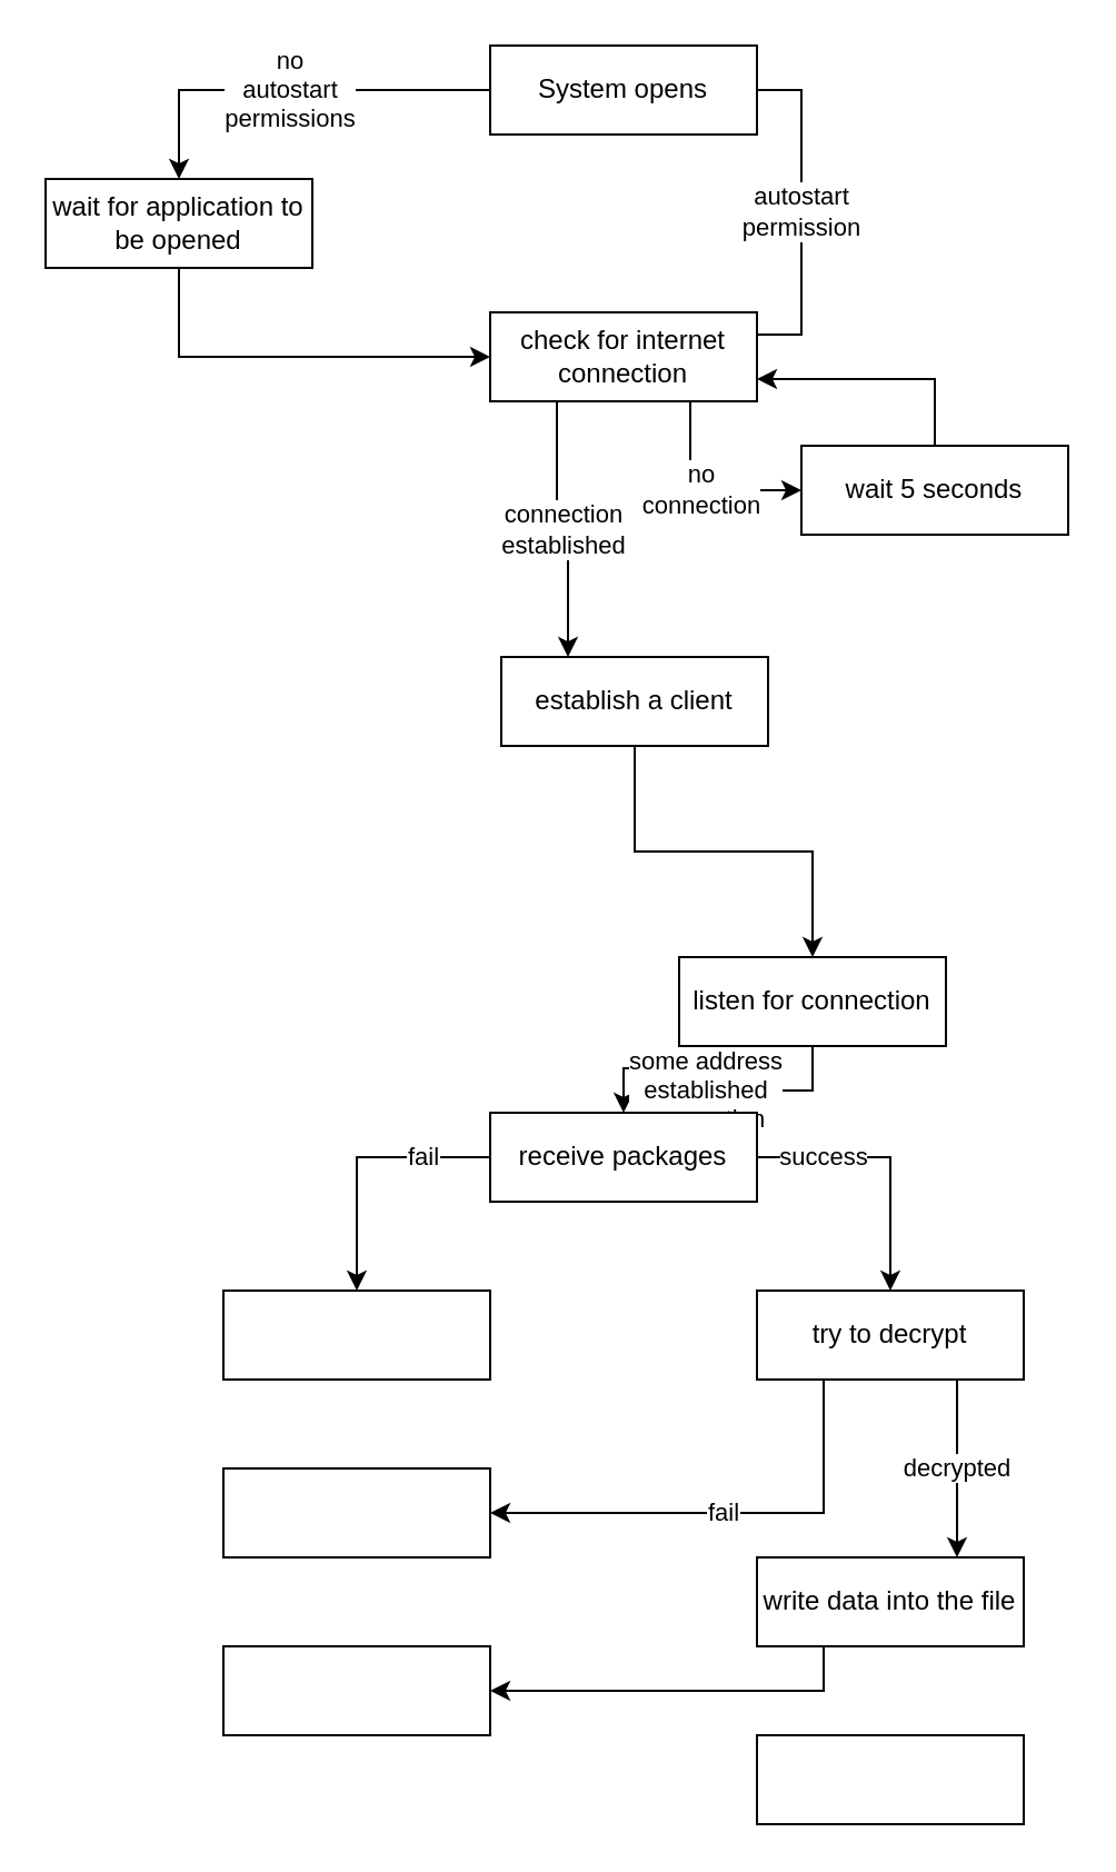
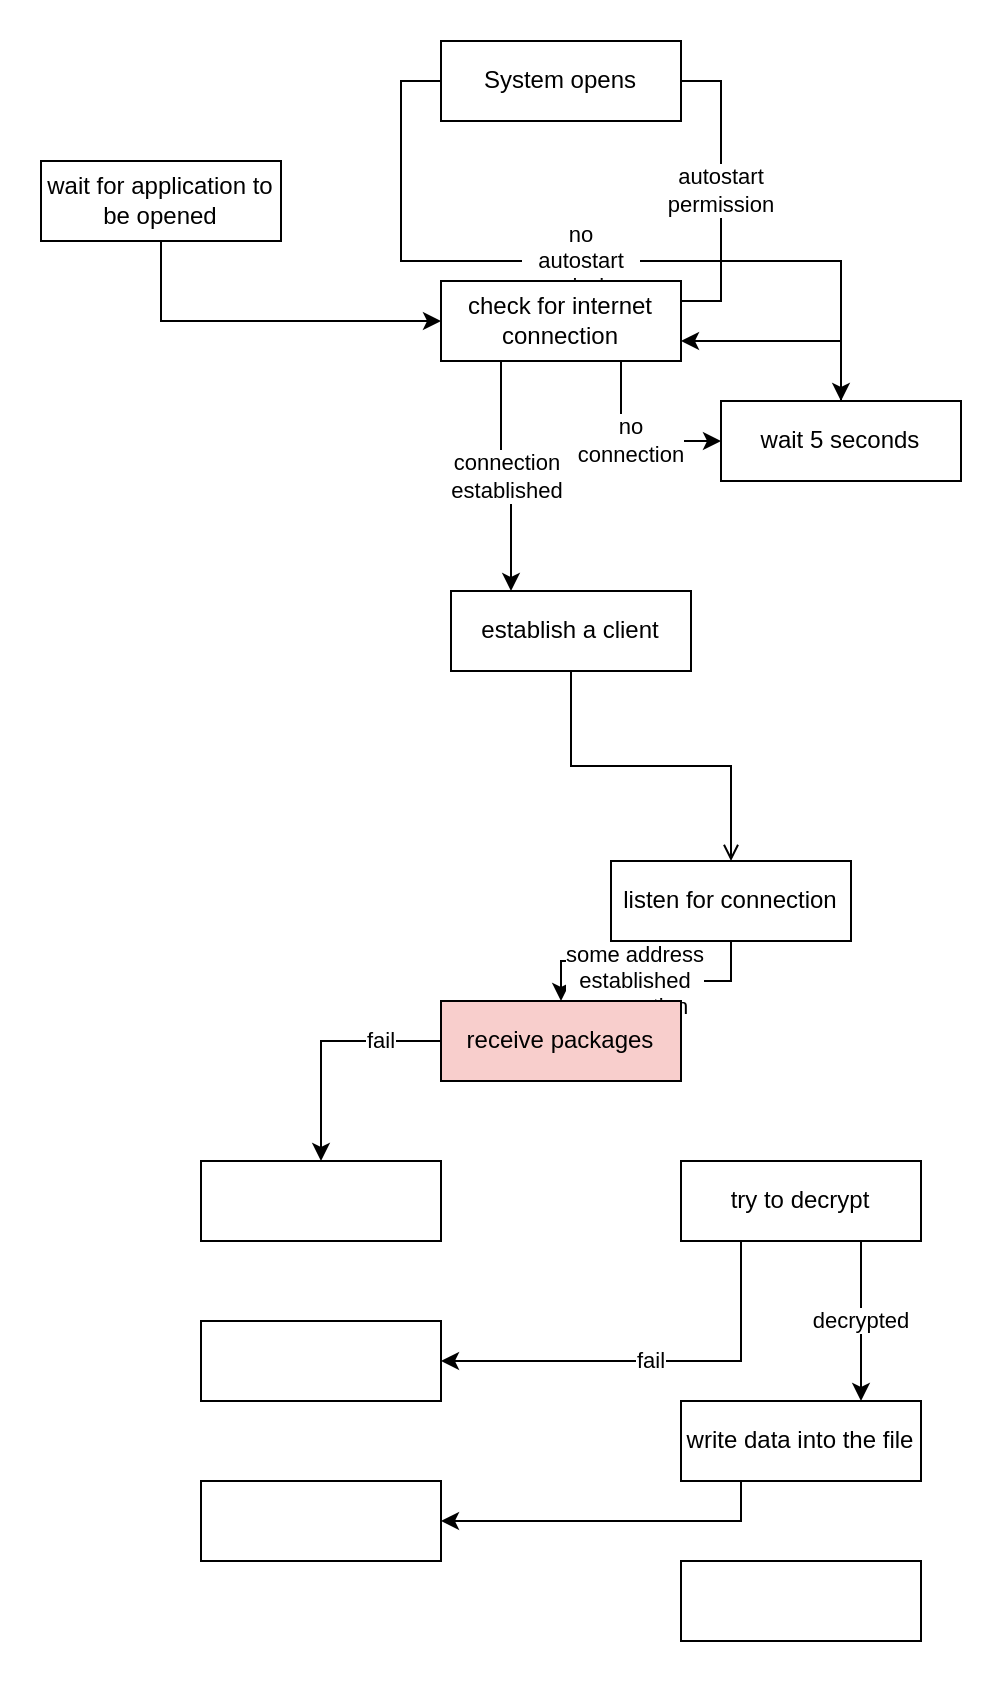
  <mxCell id="0" />
  <mxCell id="1" parent="0" />
  <mxCell id="2" value="autostart&lt;div&gt;permission&lt;/div&gt;" style="edgeStyle=orthogonalEdgeStyle;rounded=0;orthogonalLoop=1;jettySize=auto;html=1;exitX=1;exitY=0.5;exitDx=0;exitDy=0;entryX=1;entryY=0.25;entryDx=0;entryDy=0;endArrow=none;" edge="1" parent="1" source="4" target="9"><mxGeometry relative="1" as="geometry" /></mxCell>
- <mxCell id="3" value="no&lt;div&gt;autostart&lt;/div&gt;&lt;div&gt;permissions&lt;/div&gt;" style="edgeStyle=orthogonalEdgeStyle;rounded=0;orthogonalLoop=1;jettySize=auto;html=1;exitX=0;exitY=0.5;exitDx=0;exitDy=0;entryX=0.5;entryY=0;entryDx=0;entryDy=0;" edge="1" parent="1" source="4" target="6"><mxGeometry relative="1" as="geometry" /></mxCell>
+ <mxCell id="3" value="no&lt;div&gt;autostart&lt;/div&gt;&lt;div&gt;permissions&lt;/div&gt;" style="edgeStyle=orthogonalEdgeStyle;rounded=0;orthogonalLoop=1;jettySize=auto;html=1;exitX=0;exitY=0.5;exitDx=0;exitDy=0;" edge="1" parent="1" source="4" target="13"><mxGeometry relative="1" as="geometry" /></mxCell>
  <mxCell id="4" value="System opens" style="rounded=0;whiteSpace=wrap;html=1;" vertex="1" parent="1"><mxGeometry x="220" y="20" width="120" height="40" as="geometry" /></mxCell>
  <mxCell id="5" style="edgeStyle=orthogonalEdgeStyle;rounded=0;orthogonalLoop=1;jettySize=auto;html=1;exitX=0.5;exitY=1;exitDx=0;exitDy=0;entryX=0;entryY=0.5;entryDx=0;entryDy=0;" edge="1" parent="1" source="6" target="9"><mxGeometry relative="1" as="geometry" /></mxCell>
  <mxCell id="6" value="wait for application to be opened" style="rounded=0;whiteSpace=wrap;html=1;" vertex="1" parent="1"><mxGeometry x="20" y="80" width="120" height="40" as="geometry" /></mxCell>
  <mxCell id="7" value="connection&lt;div&gt;established&lt;/div&gt;" style="edgeStyle=orthogonalEdgeStyle;rounded=0;orthogonalLoop=1;jettySize=auto;html=1;exitX=0.25;exitY=1;exitDx=0;exitDy=0;entryX=0.25;entryY=0;entryDx=0;entryDy=0;" edge="1" parent="1" source="9" target="11"><mxGeometry relative="1" as="geometry" /></mxCell>
  <mxCell id="8" value="no&lt;div&gt;connection&lt;/div&gt;" style="edgeStyle=orthogonalEdgeStyle;rounded=0;orthogonalLoop=1;jettySize=auto;html=1;exitX=0.75;exitY=1;exitDx=0;exitDy=0;entryX=0;entryY=0.5;entryDx=0;entryDy=0;" edge="1" parent="1" source="9" target="13"><mxGeometry relative="1" as="geometry" /></mxCell>
  <mxCell id="9" value="check for internet connection" style="rounded=0;whiteSpace=wrap;html=1;" vertex="1" parent="1"><mxGeometry x="220" y="140" width="120" height="40" as="geometry" /></mxCell>
- <mxCell id="10" style="edgeStyle=orthogonalEdgeStyle;rounded=0;orthogonalLoop=1;jettySize=auto;html=1;exitX=0.5;exitY=1;exitDx=0;exitDy=0;entryX=0.5;entryY=0;entryDx=0;entryDy=0;" edge="1" parent="1" source="11" target="15"><mxGeometry relative="1" as="geometry" /></mxCell>
+ <mxCell id="10" style="edgeStyle=orthogonalEdgeStyle;rounded=0;orthogonalLoop=1;jettySize=auto;html=1;exitX=0.5;exitY=1;exitDx=0;exitDy=0;entryX=0.5;entryY=0;entryDx=0;entryDy=0;endArrow=open;" edge="1" parent="1" source="11" target="15"><mxGeometry relative="1" as="geometry" /></mxCell>
  <mxCell id="11" value="establish a client" style="rounded=0;whiteSpace=wrap;html=1;" vertex="1" parent="1"><mxGeometry x="225" y="295" width="120" height="40" as="geometry" /></mxCell>
  <mxCell id="12" style="edgeStyle=orthogonalEdgeStyle;rounded=0;orthogonalLoop=1;jettySize=auto;html=1;exitX=0.5;exitY=0;exitDx=0;exitDy=0;entryX=1;entryY=0.75;entryDx=0;entryDy=0;" edge="1" parent="1" source="13" target="9"><mxGeometry relative="1" as="geometry" /></mxCell>
  <mxCell id="13" value="wait 5 seconds" style="rounded=0;whiteSpace=wrap;html=1;" vertex="1" parent="1"><mxGeometry x="360" y="200" width="120" height="40" as="geometry" /></mxCell>
  <mxCell id="14" value="some address&lt;div&gt;established&lt;/div&gt;&lt;div&gt;connection&lt;/div&gt;" style="edgeStyle=orthogonalEdgeStyle;rounded=0;orthogonalLoop=1;jettySize=auto;html=1;exitX=0.5;exitY=1;exitDx=0;exitDy=0;entryX=0.5;entryY=0;entryDx=0;entryDy=0;" edge="1" parent="1" source="15" target="18"><mxGeometry relative="1" as="geometry" /></mxCell>
  <mxCell id="15" value="listen for connection" style="rounded=0;whiteSpace=wrap;html=1;" vertex="1" parent="1"><mxGeometry x="305" y="430" width="120" height="40" as="geometry" /></mxCell>
- <mxCell id="16" value="success" style="edgeStyle=orthogonalEdgeStyle;rounded=0;orthogonalLoop=1;jettySize=auto;html=1;exitX=1;exitY=0.5;exitDx=0;exitDy=0;entryX=0.5;entryY=0;entryDx=0;entryDy=0;" edge="1" parent="1" source="18" target="22"><mxGeometry x="-0.5" relative="1" as="geometry"><mxPoint as="offset" /></mxGeometry></mxCell>
  <mxCell id="17" value="fail" style="edgeStyle=orthogonalEdgeStyle;rounded=0;orthogonalLoop=1;jettySize=auto;html=1;exitX=0;exitY=0.5;exitDx=0;exitDy=0;entryX=0.5;entryY=0;entryDx=0;entryDy=0;" edge="1" parent="1" source="18" target="19"><mxGeometry x="-0.5" relative="1" as="geometry"><mxPoint as="offset" /></mxGeometry></mxCell>
- <mxCell id="18" value="receive packages" style="rounded=0;whiteSpace=wrap;html=1;" vertex="1" parent="1"><mxGeometry x="220" y="500" width="120" height="40" as="geometry" /></mxCell>
+ <mxCell id="18" value="receive packages" style="rounded=0;whiteSpace=wrap;html=1;fillColor=#f8cecc;" vertex="1" parent="1"><mxGeometry x="220" y="500" width="120" height="40" as="geometry" /></mxCell>
  <mxCell id="19" value="" style="rounded=0;whiteSpace=wrap;html=1;" vertex="1" parent="1"><mxGeometry x="100" y="580" width="120" height="40" as="geometry" /></mxCell>
  <mxCell id="20" value="fail" style="edgeStyle=orthogonalEdgeStyle;rounded=0;orthogonalLoop=1;jettySize=auto;html=1;exitX=0.25;exitY=1;exitDx=0;exitDy=0;entryX=1;entryY=0.5;entryDx=0;entryDy=0;" edge="1" parent="1" source="22" target="23"><mxGeometry relative="1" as="geometry" /></mxCell>
  <mxCell id="21" value="decrypted" style="edgeStyle=orthogonalEdgeStyle;rounded=0;orthogonalLoop=1;jettySize=auto;html=1;exitX=0.75;exitY=1;exitDx=0;exitDy=0;entryX=0.75;entryY=0;entryDx=0;entryDy=0;" edge="1" parent="1" source="22" target="25"><mxGeometry relative="1" as="geometry"><mxPoint x="430.138" y="700" as="targetPoint" /></mxGeometry></mxCell>
  <mxCell id="22" value="try to decrypt" style="rounded=0;whiteSpace=wrap;html=1;" vertex="1" parent="1"><mxGeometry x="340" y="580" width="120" height="40" as="geometry" /></mxCell>
  <mxCell id="23" value="" style="rounded=0;whiteSpace=wrap;html=1;" vertex="1" parent="1"><mxGeometry x="100" y="660" width="120" height="40" as="geometry" /></mxCell>
  <mxCell id="24" style="edgeStyle=orthogonalEdgeStyle;rounded=0;orthogonalLoop=1;jettySize=auto;html=1;exitX=0.25;exitY=1;exitDx=0;exitDy=0;entryX=1;entryY=0.5;entryDx=0;entryDy=0;" edge="1" parent="1" source="25" target="26"><mxGeometry relative="1" as="geometry" /></mxCell>
  <mxCell id="25" value="write data into the file" style="rounded=0;whiteSpace=wrap;html=1;" vertex="1" parent="1"><mxGeometry x="339.998" y="700" width="120" height="40" as="geometry" /></mxCell>
  <mxCell id="26" value="" style="rounded=0;whiteSpace=wrap;html=1;" vertex="1" parent="1"><mxGeometry x="100" y="740" width="120" height="40" as="geometry" /></mxCell>
  <mxCell id="27" value="" style="rounded=0;whiteSpace=wrap;html=1;" vertex="1" parent="1"><mxGeometry x="340" y="780" width="120" height="40" as="geometry" /></mxCell>
